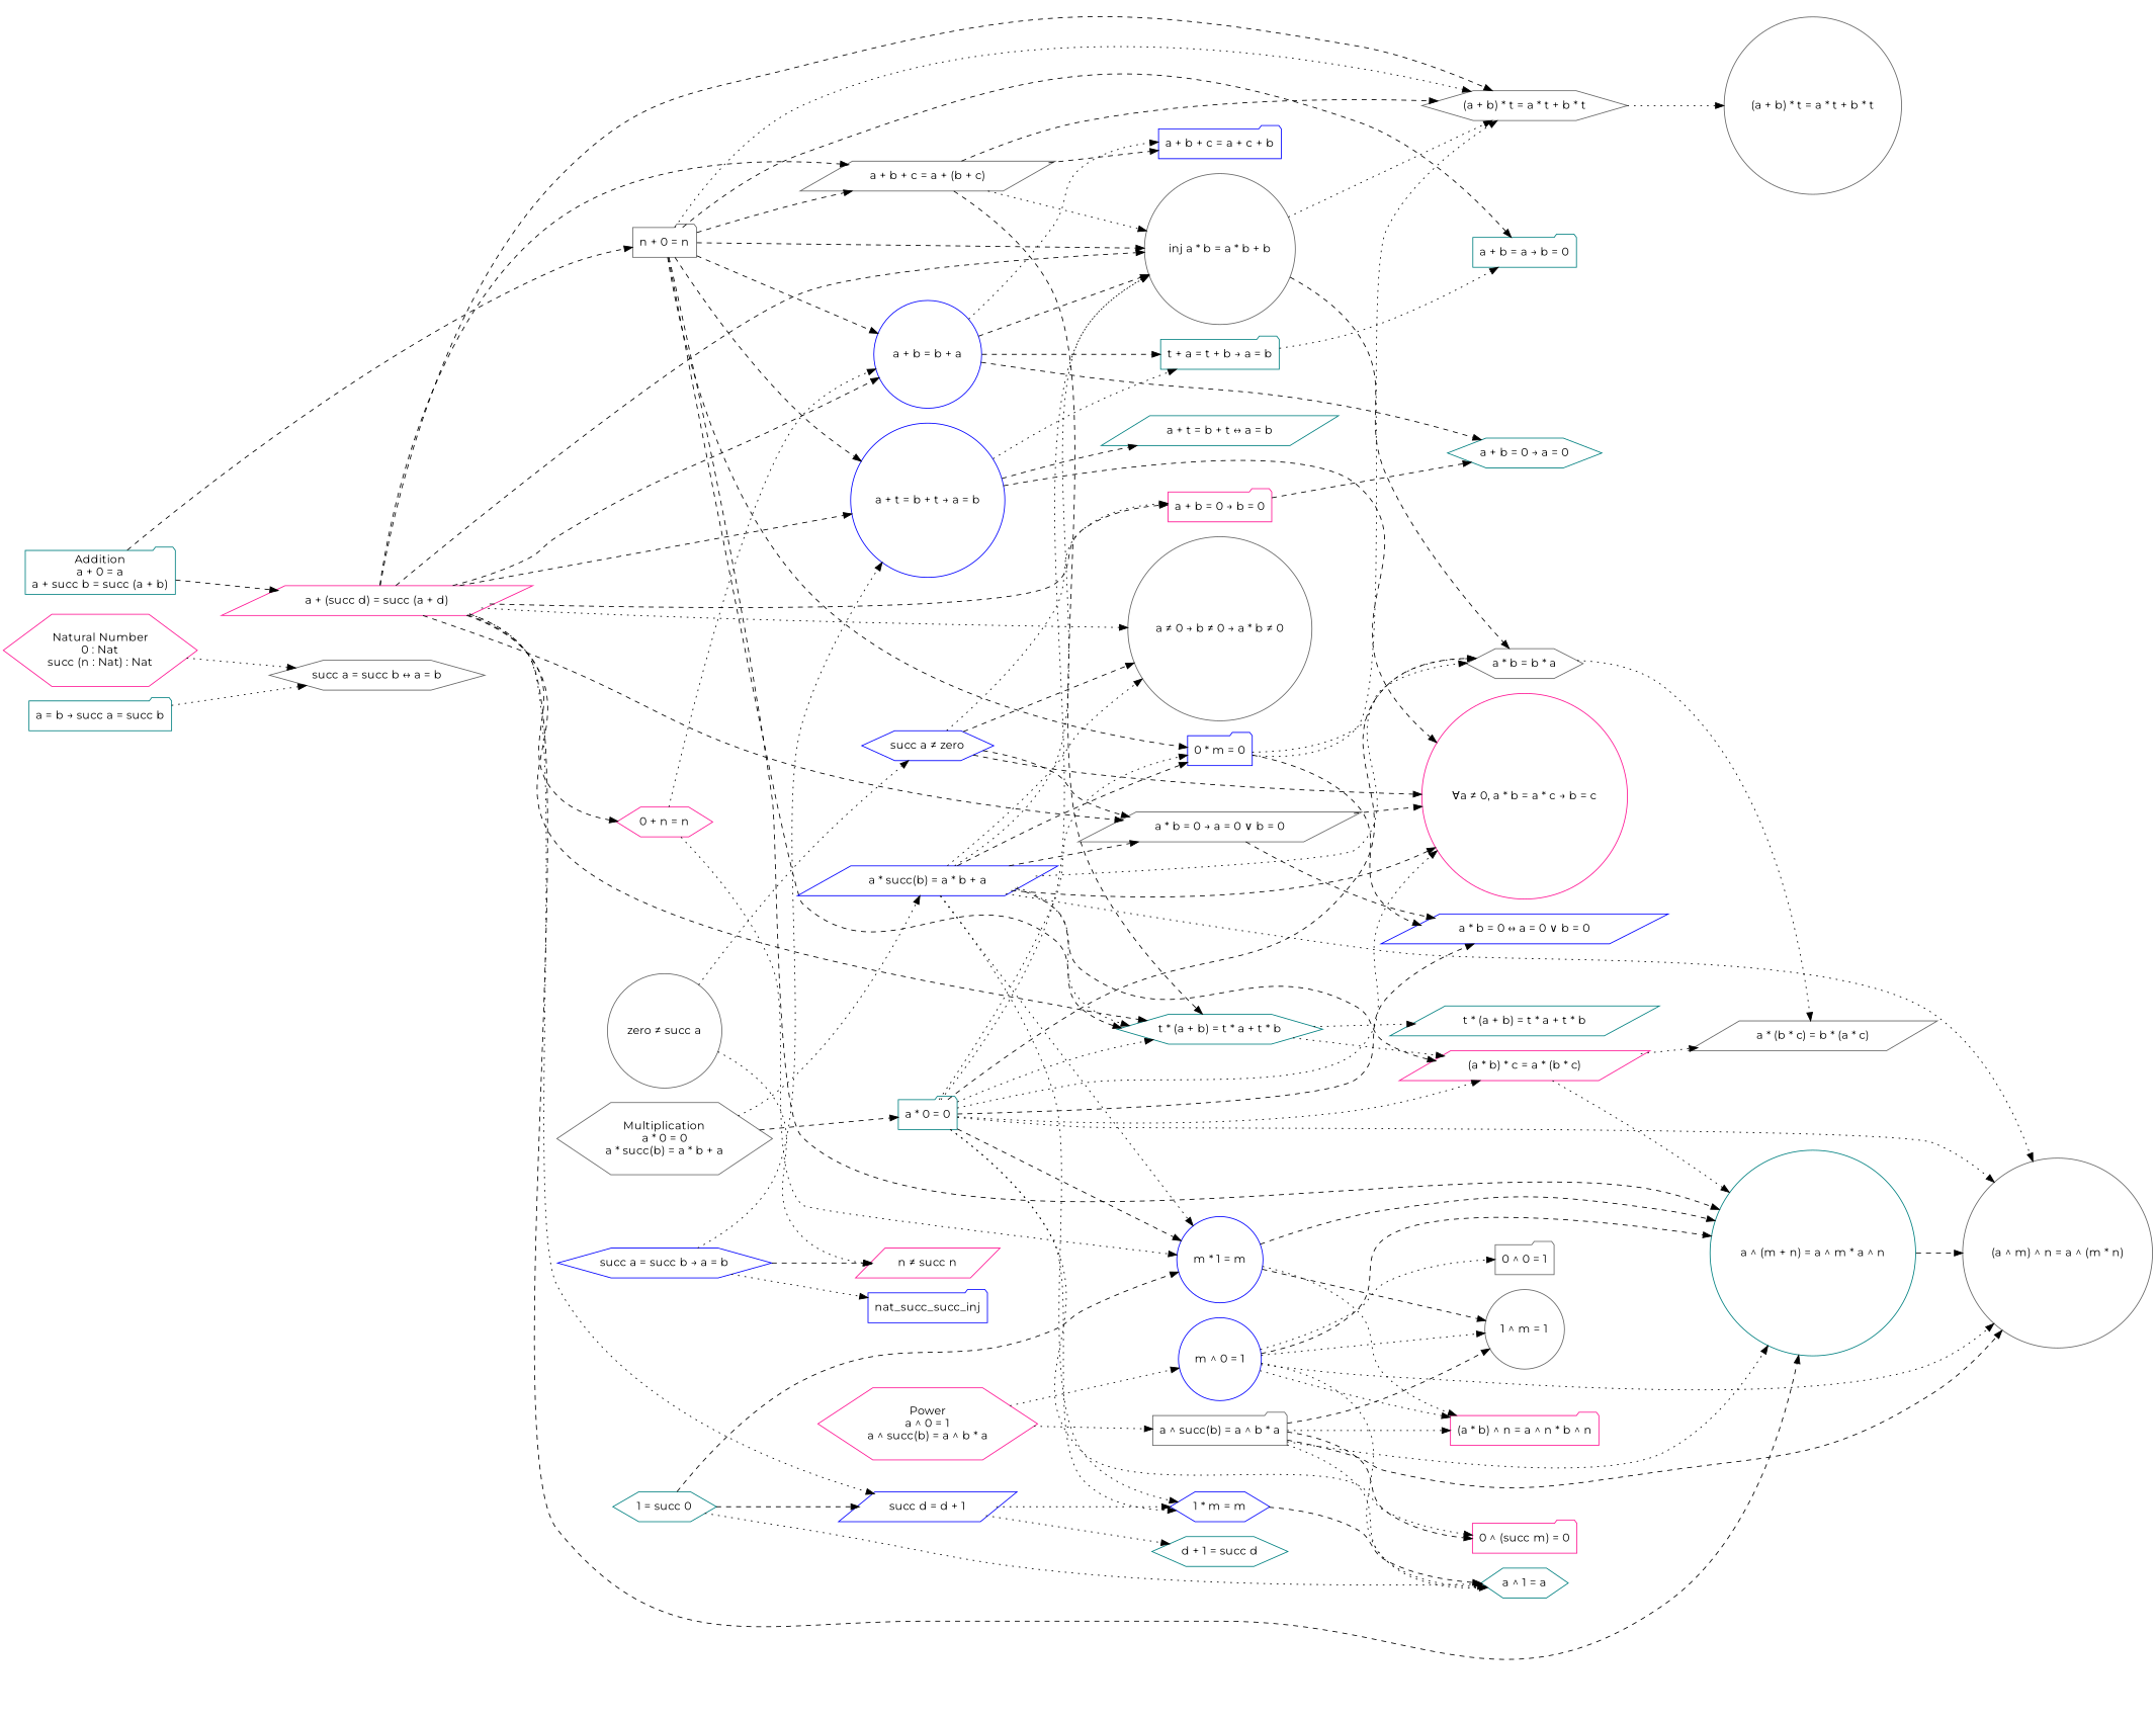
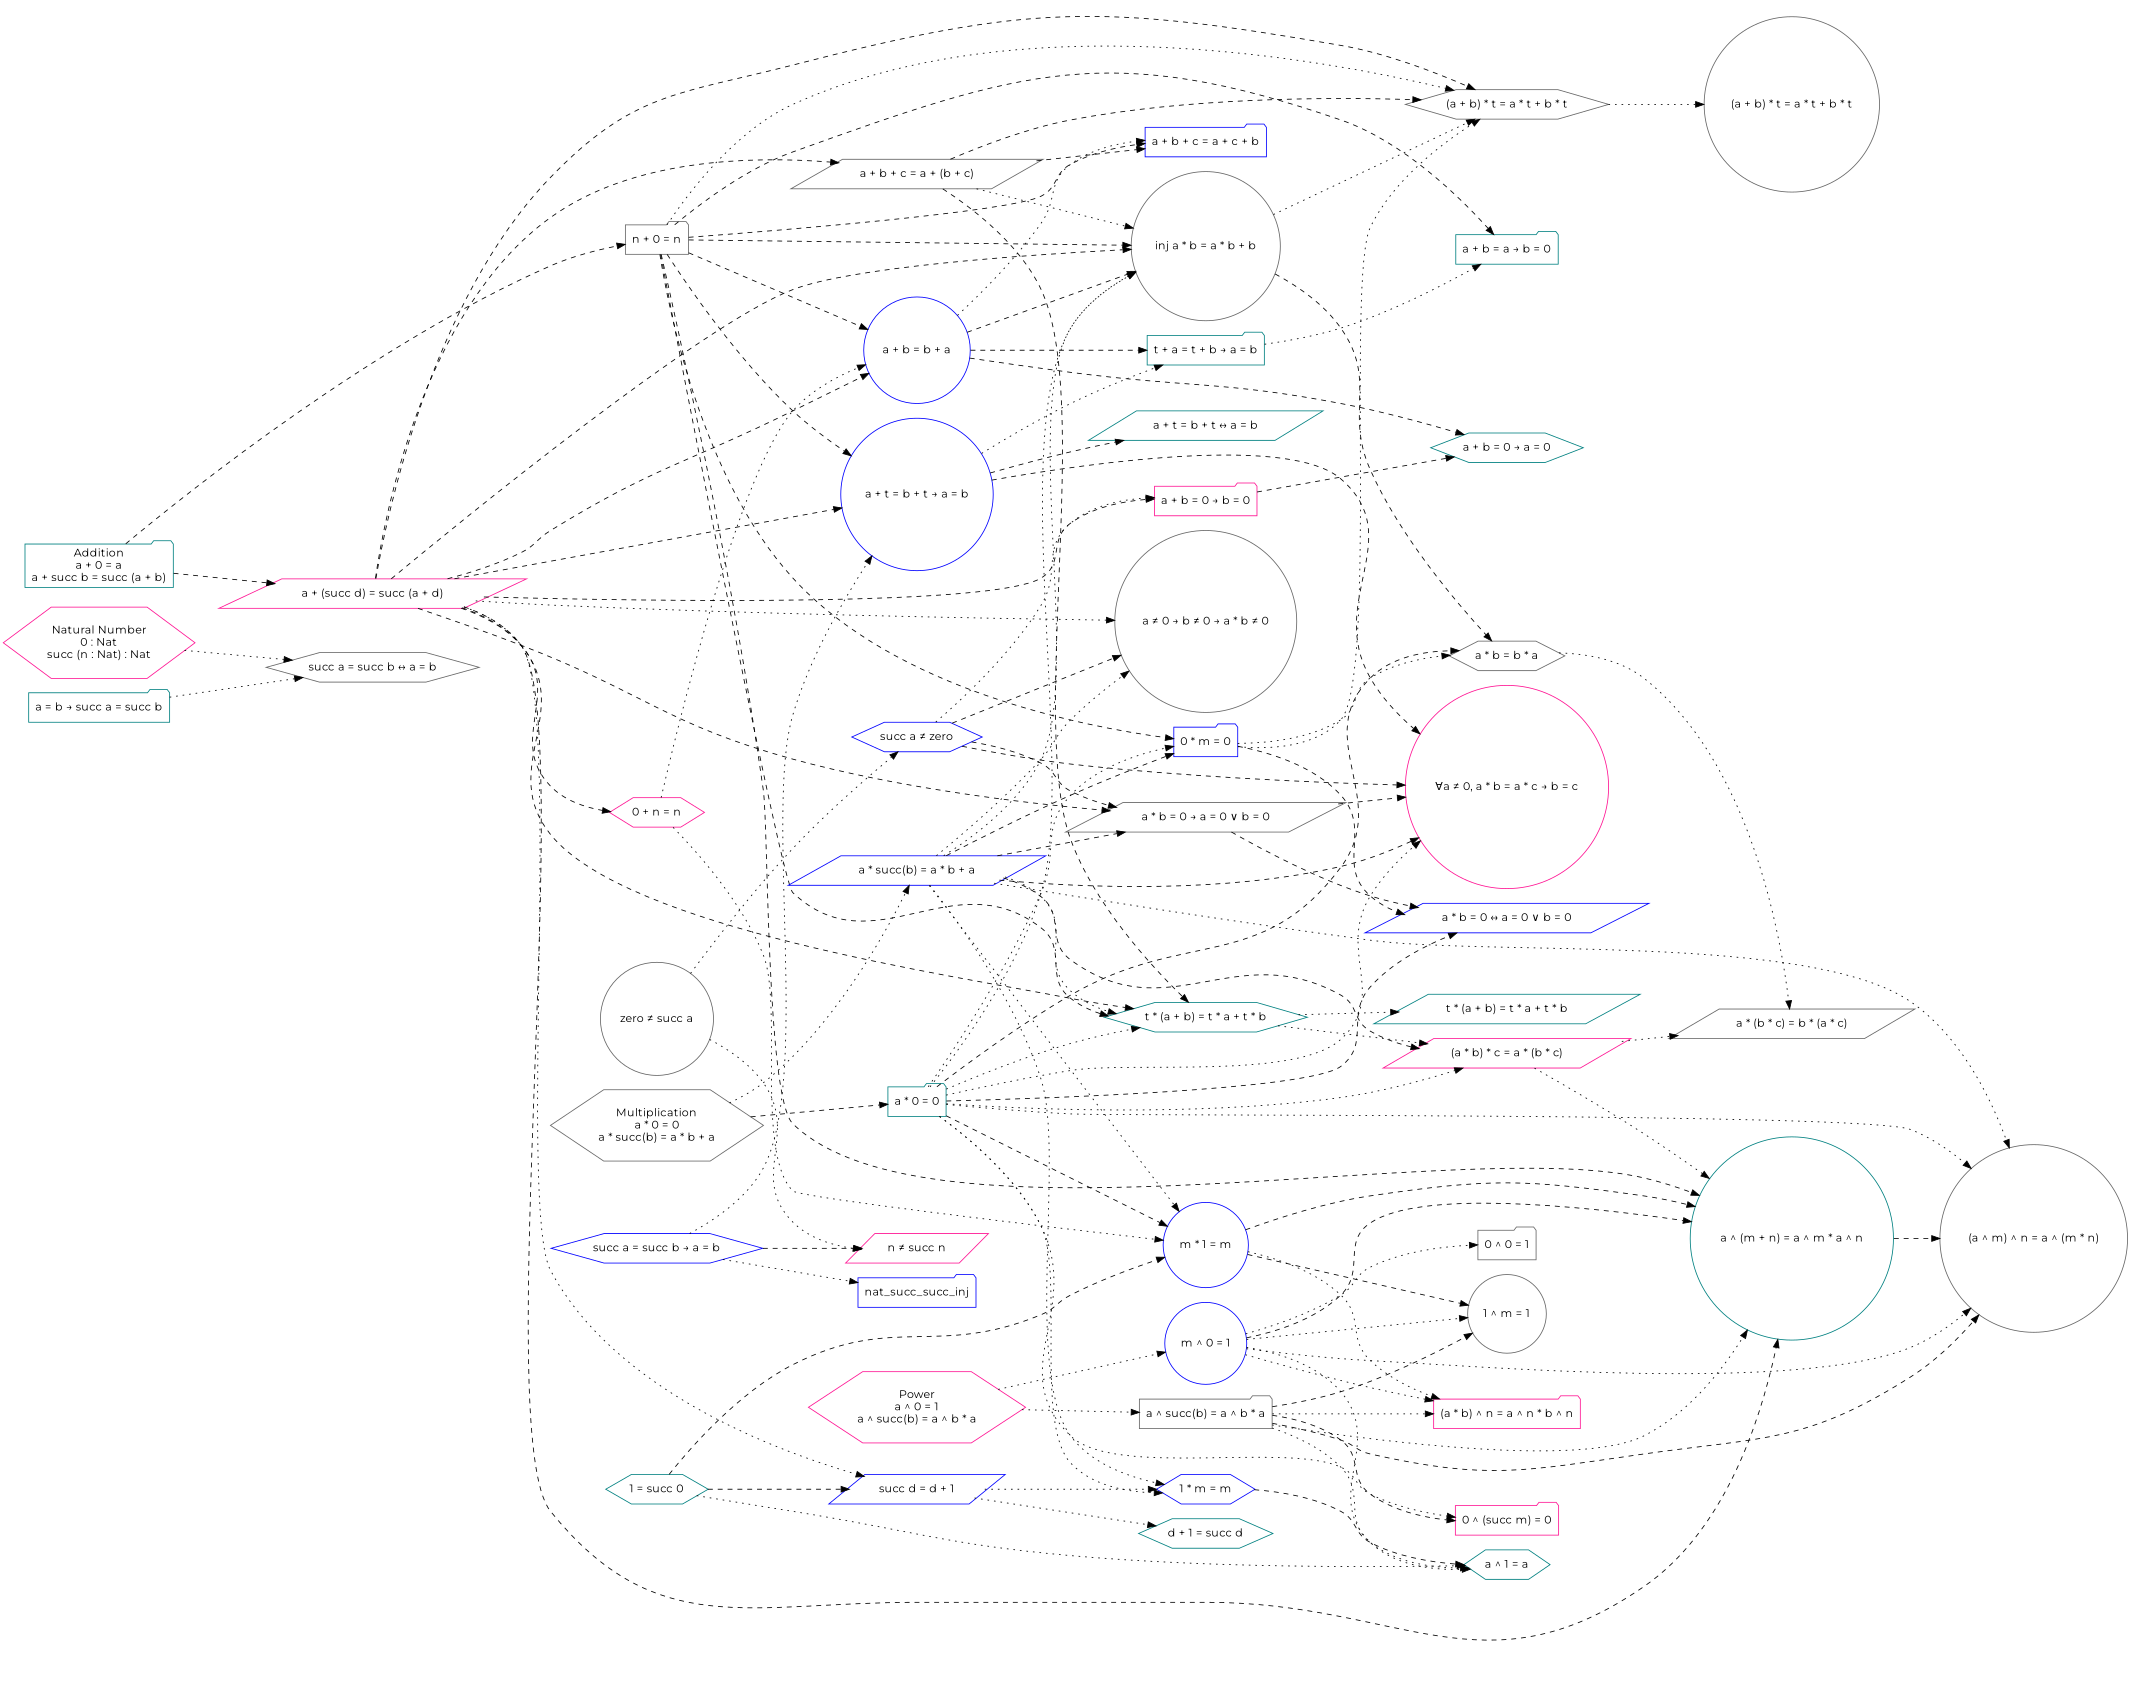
  digraph {
    fontname=Montserrat
    rankdir=LR
    node [color=gray40 fontname=Montserrat shape=hexagon]
    edge [fontname=Montserrat style=dotted]
    n1 [color=deeppink label="Natural Number\n0 : Nat\nsucc (n : Nat) : Nat"]
    n2 [label="succ a = succ b ↔ a = b"]
    n3 [color=teal label="Addition\na + 0 = a\na + succ b = succ (a + b)" shape=folder]
    n4 [label="n + 0 = n" shape=folder]
    n5 [color=deeppink label="a + (succ d) = succ (a + d)" shape=parallelogram]
    n6 [label="a + b + c = a + (b + c)" shape=parallelogram]
    n7 [color=blue label="a + b = b + a" shape=circle]
    n8 [color=blue label="a + t = b + t → a = b" shape=circle]
    n9 [color=teal label="a + b = a → b = 0" shape=folder]
    n10 [color=blue label="0 * m = 0" shape=folder]
    n11 [color=teal label="t * (a + b) = t * a + t * b"]
    n12 [label="inj a * b = a * b + b" shape=circle]
    n13 [label="(a + b) * t = a * t + b * t"]
    n14 [color=teal label="a ^ (m + n) = a ^ m * a ^ n" shape=circle]
    n15 [color=deeppink label="0 + n = n"]
    n16 [color=blue label="succ d = d + 1" shape=parallelogram]
    n17 [color=deeppink label="a + b = 0 → b = 0" shape=folder]
    n18 [label="a ≠ 0 → b ≠ 0 → a * b ≠ 0" shape=circle]
    n19 [label="a * b = 0 → a = 0 ∨ b = 0" shape=parallelogram]
    n20 [color=blue label="a + b + c = a + c + b" shape=folder]
    n21 [color=teal label="t + a = t + b → a = b" shape=folder]
    n22 [color=teal label="a + b = 0 → a = 0"]
    n23 [color=teal label="a + t = b + t ↔ a = b" shape=parallelogram]
    n24 [color=deeppink label="∀a ≠ 0, a * b = a * c → b = c" shape=circle]
    n25 [label="a * b = b * a"]
    n26 [color=blue label="a * b = 0 ↔ a = 0 ∨ b = 0" shape=parallelogram]
    n27 [color=deeppink label="(a * b) * c = a * (b * c)" shape=parallelogram]
    n28 [color=teal label="t * (a + b) = t * a + t * b" shape=parallelogram]
    n29 [label="(a + b) * t = a * t + b * t" shape=circle]
    n30 [label="(a ^ m) ^ n = a ^ (m * n)" shape=circle]
    n31 [color=blue label="m * 1 = m" shape=circle]
    n32 [color=teal label="d + 1 = succ d"]
    n33 [color=blue label="1 * m = m"]
    n34 [label="1 ^ m = 1" shape=circle]
    n35 [color=deeppink label="(a * b) ^ n = a ^ n * b ^ n" shape=folder]
    n36 [color=teal label="1 = succ 0"]
    n37 [color=teal label="a ^ 1 = a"]
    n38 [color=blue label="succ a = succ b → a = b"]
    nat_succ_succ_inj [color=blue shape=folder]
    n40 [color=deeppink label="n ≠ succ n" shape=parallelogram]
    n41 [color=teal label="a = b → succ a = succ b" shape=folder]
    n42 [label="zero ≠ succ a" shape=circle]
    n43 [color=blue label="succ a ≠ zero"]
    n44 [label="Multiplication\na * 0 = 0\na * succ(b) = a * b + a"]
    n45 [color=teal label="a * 0 = 0" shape=folder]
    n46 [color=blue label="a * succ(b) = a * b + a" shape=parallelogram]
    n47 [color=deeppink label="0 ^ (succ m) = 0" shape=folder]
    n48 [label="a * (b * c) = b * (a * c)" shape=parallelogram]
    n49 [color=deeppink label="Power\na ^ 0 = 1\na ^ succ(b) = a ^ b * a"]
    n50 [color=blue label="m ^ 0 = 1" shape=circle]
    n51 [label="a ^ succ(b) = a ^ b * a" shape=folder]
    n52 [label="0 ^ 0 = 1" shape=folder]
    n1 -> n2
    n3 -> n4 [style=dashed]
    n3 -> n5 [style=dashed]
-   n4 -> n6 [style=dashed]
+   n4 -> n20 [style=dashed]
    n4 -> n7 [style=dashed]
    n4 -> n8 [style=dashed]
    n4 -> n9 [style=dashed]
    n4 -> n10 [style=dashed]
    n4 -> n11 [style=dashed]
    n4 -> n12 [style=dashed]
    n4 -> n13
    n4 -> n14 [style=dashed]
    n5 -> n6 [style=dashed]
    n5 -> n7 [style=dashed]
    n5 -> n8 [style=dashed]
    n5 -> n11 [style=dashed]
    n5 -> n12 [style=dashed]
    n5 -> n13 [style=dashed]
    n5 -> n14 [style=dashed]
    n5 -> n15 [style=dashed]
    n5 -> n16
    n5 -> n17 [style=dashed]
    n5 -> n18
    n5 -> n19 [style=dashed]
    n6 -> n11 [style=dashed]
    n6 -> n12
    n6 -> n13 [style=dashed]
    n6 -> n20 [style=dashed]
    n7 -> n12 [style=dashed]
    n7 -> n20
    n7 -> n21 [style=dashed]
    n7 -> n22 [style=dashed]
    n8 -> n21
    n8 -> n23 [style=dashed]
    n8 -> n24 [style=dashed]
    n10 -> n13
    n10 -> n25
    n10 -> n26 [style=dashed]
    n11 -> n27
    n11 -> n28
    n12 -> n13
    n12 -> n25 [style=dashed]
    n13 -> n29
    n14 -> n30 [style=dashed]
    n15 -> n7
    n15 -> n31
    n16 -> n32
    n16 -> n33
    n17 -> n22 [style=dashed]
    n19 -> n24 [style=dashed]
    n19 -> n26 [style=dashed]
    n21 -> n9
    n25 -> n48
    n27 -> n14
    n27 -> n48
    n31 -> n14 [style=dashed]
    n31 -> n34 [style=dashed]
    n31 -> n35
    n33 -> n37 [style=dashed]
    n36 -> n16 [style=dashed]
    n36 -> n31 [style=dashed]
    n36 -> n37
    n38 -> n8
    n38 -> nat_succ_succ_inj
    n38 -> n40 [style=dashed]
    n41 -> n2
    n42 -> n40
    n42 -> n43
    n43 -> n17
    n43 -> n18 [style=dashed]
    n43 -> n19 [style=dashed]
    n43 -> n24 [style=dashed]
    n44 -> n45 [style=dashed]
    n44 -> n46
    n45 -> n10
    n45 -> n11
    n45 -> n12
    n45 -> n24
    n45 -> n25 [style=dashed]
    n45 -> n26 [style=dashed]
    n45 -> n27
    n45 -> n30
    n45 -> n31 [style=dashed]
    n45 -> n33
    n45 -> n47
    n46 -> n10 [style=dashed]
    n46 -> n11
    n46 -> n12
    n46 -> n18
    n46 -> n19 [style=dashed]
    n46 -> n24 [style=dashed]
-   n46 -> n25
    n46 -> n27 [style=dashed]
    n46 -> n30
    n46 -> n31
    n46 -> n33
    n49 -> n50
    n49 -> n51
    n50 -> n14 [style=dashed]
    n50 -> n30
    n50 -> n34
    n50 -> n35
    n50 -> n37
    n50 -> n52
    n51 -> n14
    n51 -> n30 [style=dashed]
    n51 -> n34 [style=dashed]
    n51 -> n35
    n51 -> n37
    n51 -> n47 [style=dashed]
  }
